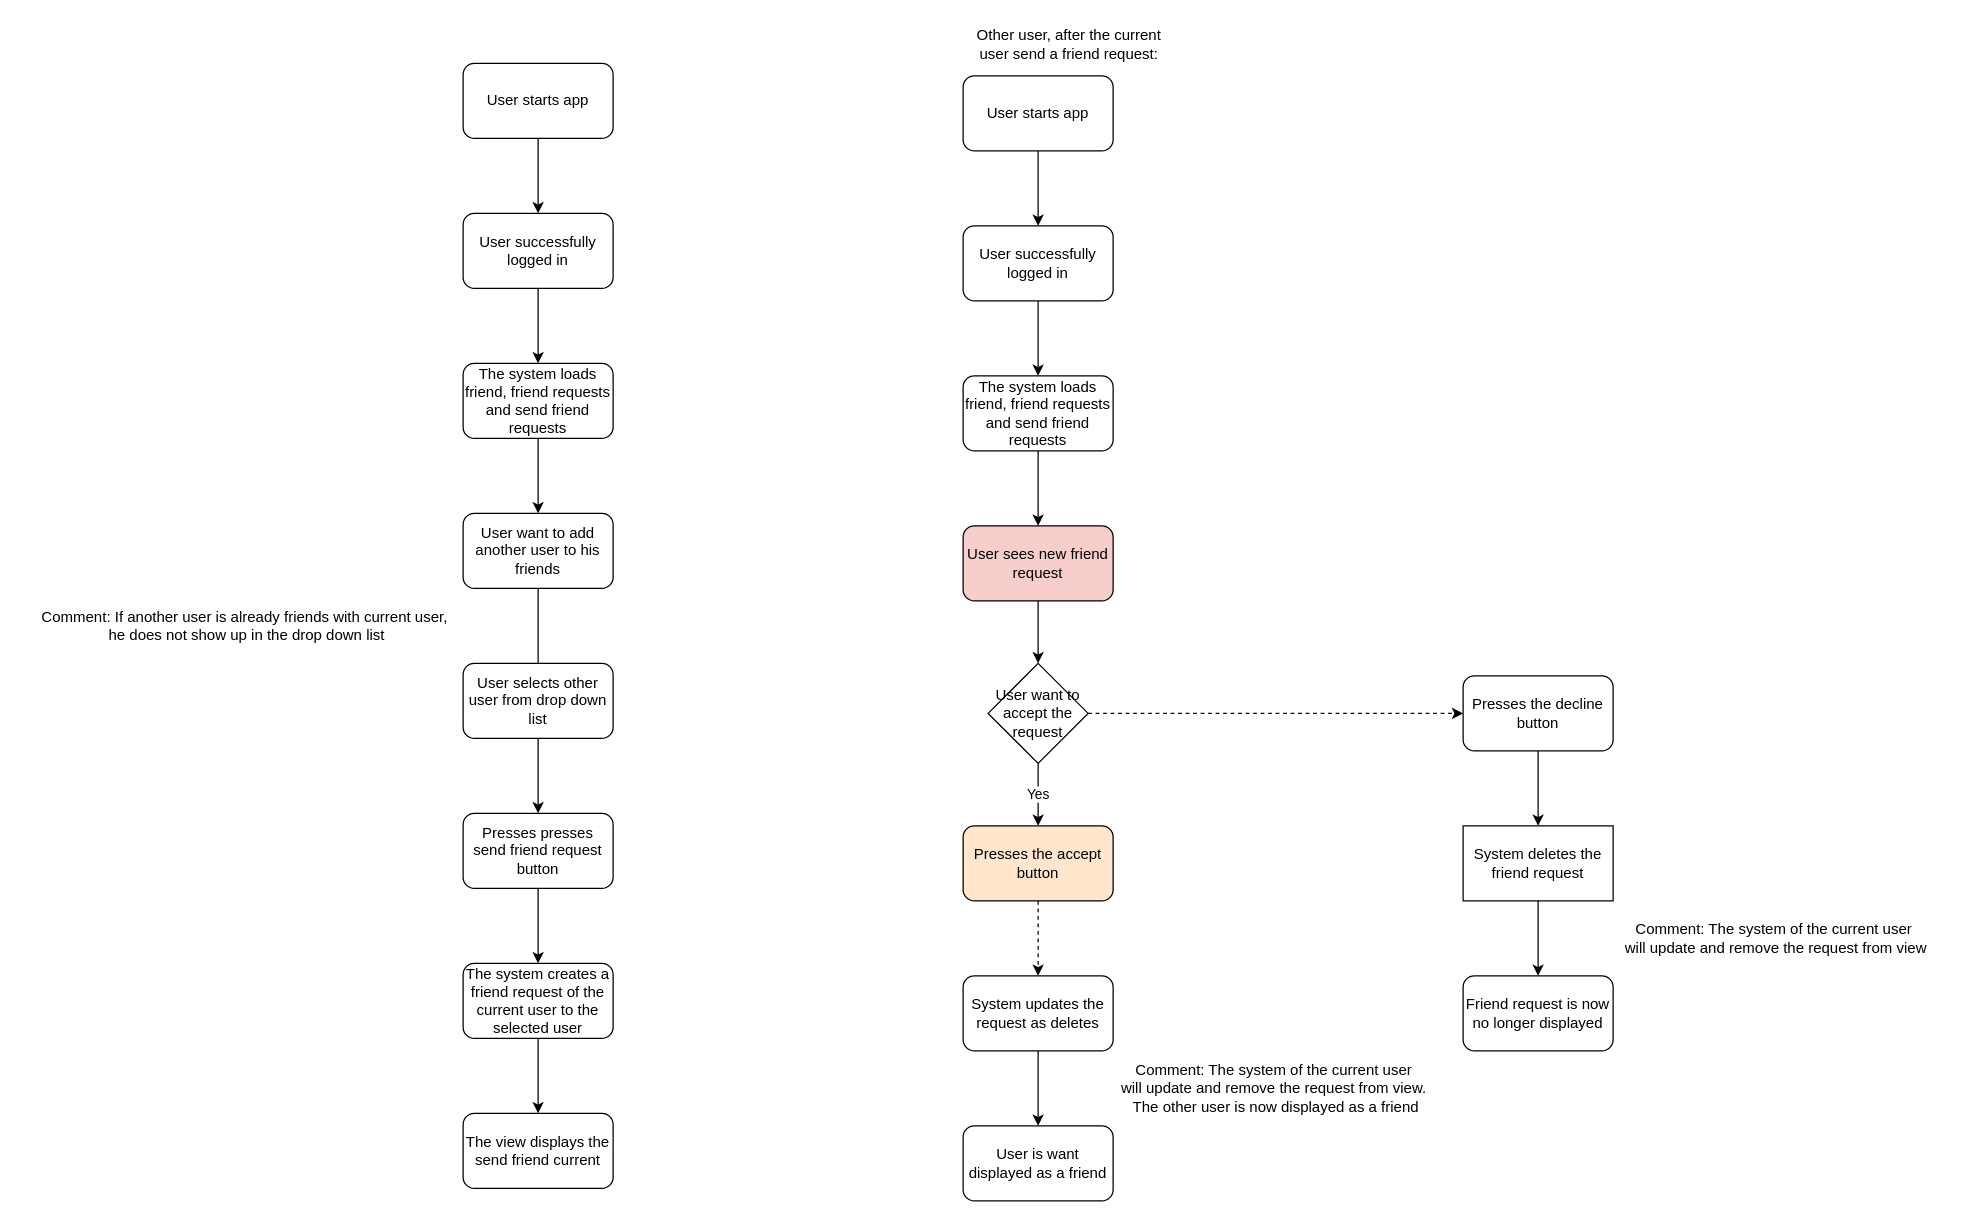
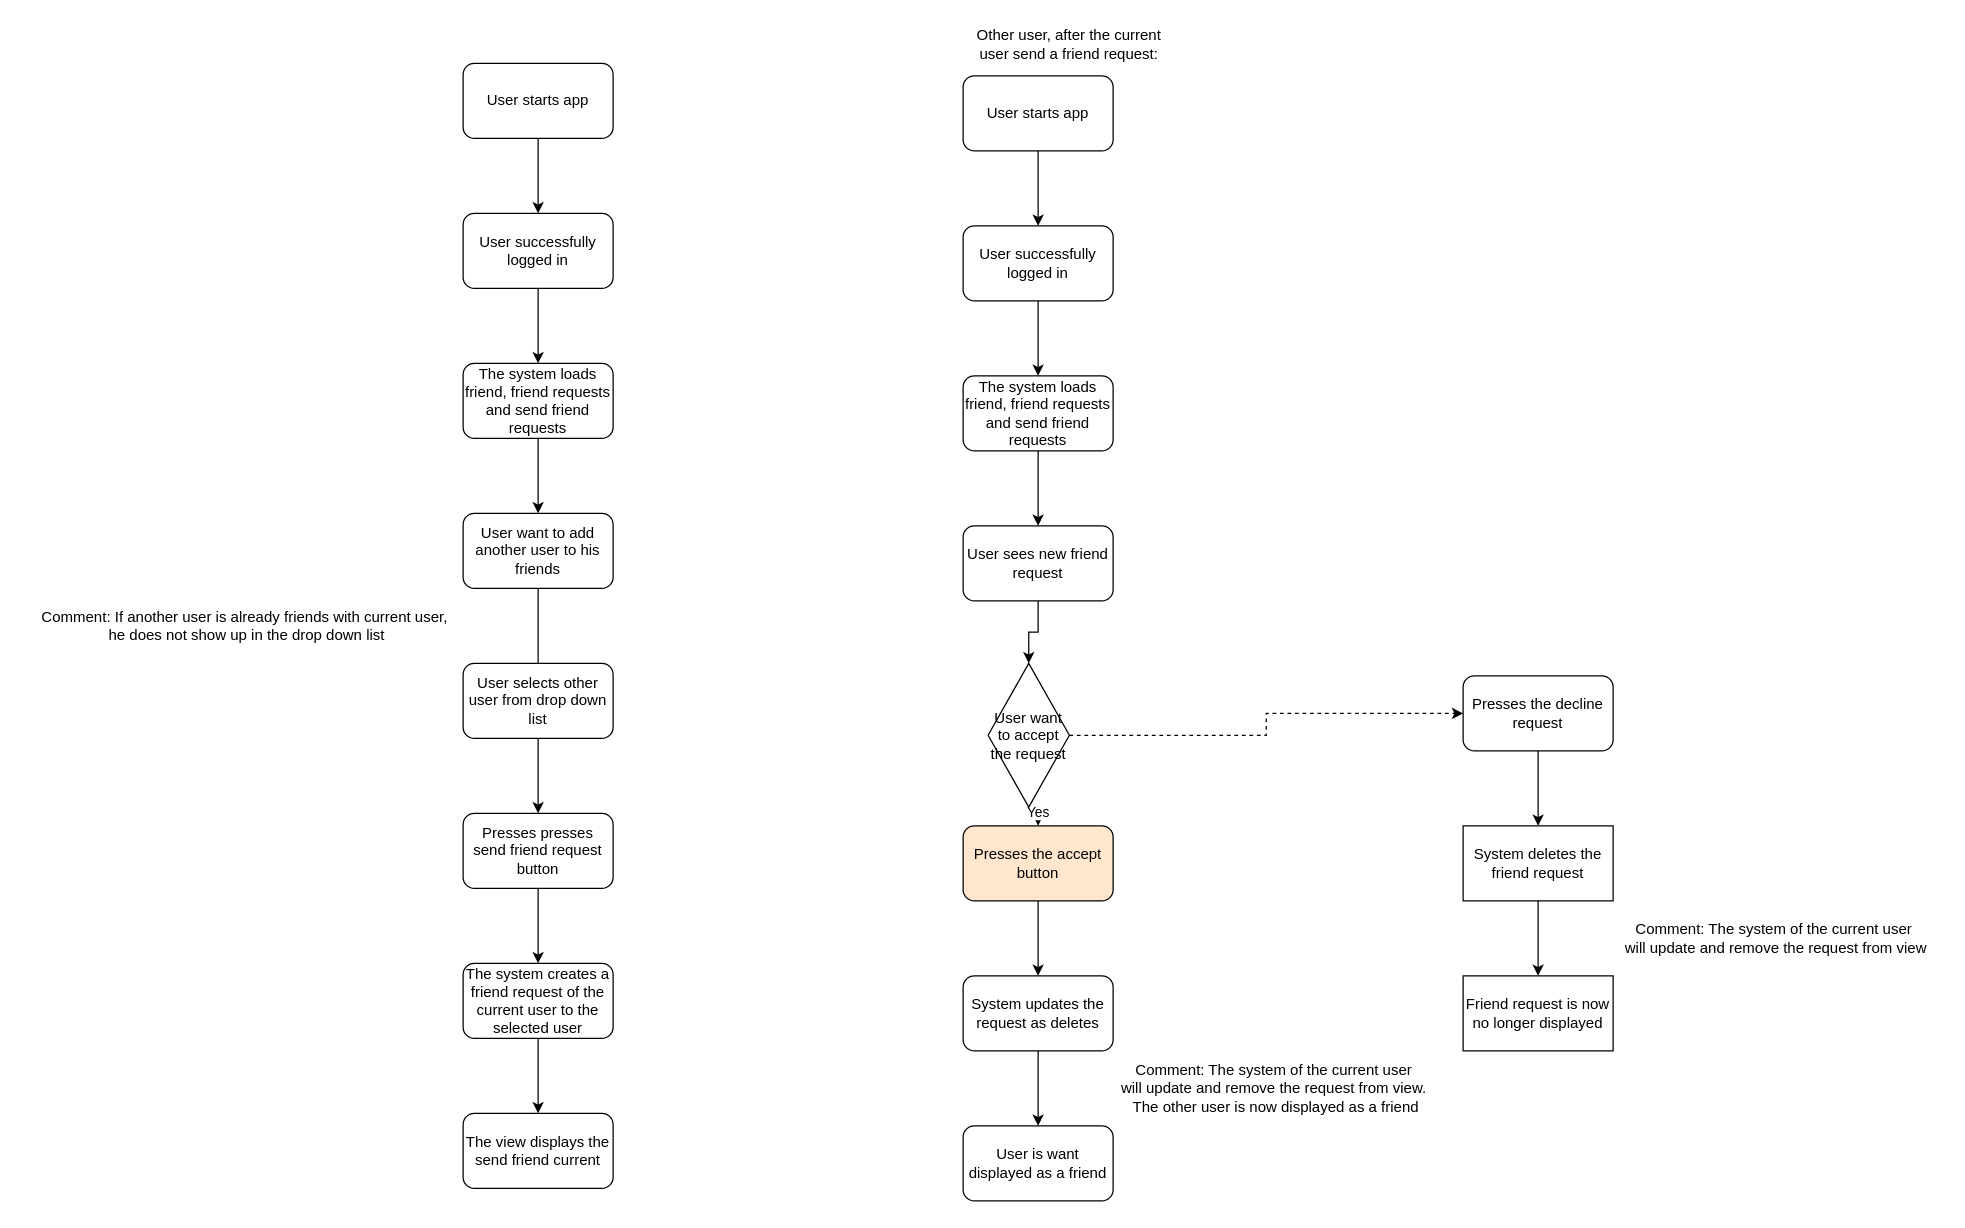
  <mxCell id="0" />
  <mxCell id="1" parent="0" />
  <mxCell id="2" style="edgeStyle=orthogonalEdgeStyle;rounded=0;orthogonalLoop=1;jettySize=auto;html=1;exitX=0.5;exitY=1;exitDx=0;exitDy=0;entryX=0.5;entryY=0;entryDx=0;entryDy=0;" parent="1" source="3" target="5" edge="1"><mxGeometry relative="1" as="geometry" /></mxCell>
  <mxCell id="3" value="User starts app" style="rounded=1;whiteSpace=wrap;html=1;" parent="1" vertex="1"><mxGeometry x="370" y="50" width="120" height="60" as="geometry" /></mxCell>
  <mxCell id="4" style="edgeStyle=orthogonalEdgeStyle;rounded=0;orthogonalLoop=1;jettySize=auto;html=1;exitX=0.5;exitY=1;exitDx=0;exitDy=0;entryX=0.5;entryY=0;entryDx=0;entryDy=0;" edge="1" parent="1" source="5" target="24"><mxGeometry relative="1" as="geometry" /></mxCell>
  <mxCell id="5" value="User successfully logged in" style="rounded=1;whiteSpace=wrap;html=1;" parent="1" vertex="1"><mxGeometry x="370" y="170" width="120" height="60" as="geometry" /></mxCell>
  <mxCell id="6" style="edgeStyle=orthogonalEdgeStyle;rounded=0;orthogonalLoop=1;jettySize=auto;html=1;exitX=0.5;exitY=1;exitDx=0;exitDy=0;entryX=0.5;entryY=0;entryDx=0;entryDy=0;endArrow=none;" edge="1" parent="1" source="7" target="9"><mxGeometry relative="1" as="geometry" /></mxCell>
  <mxCell id="7" value="User want to add another user to his friends" style="rounded=1;whiteSpace=wrap;html=1;" vertex="1" parent="1"><mxGeometry x="370" y="410" width="120" height="60" as="geometry" /></mxCell>
  <mxCell id="8" style="edgeStyle=orthogonalEdgeStyle;rounded=0;orthogonalLoop=1;jettySize=auto;html=1;exitX=0.5;exitY=1;exitDx=0;exitDy=0;entryX=0.5;entryY=0;entryDx=0;entryDy=0;" edge="1" parent="1" source="9" target="11"><mxGeometry relative="1" as="geometry" /></mxCell>
  <mxCell id="9" value="User selects other user from drop down list" style="rounded=1;whiteSpace=wrap;html=1;" vertex="1" parent="1"><mxGeometry x="370" y="530" width="120" height="60" as="geometry" /></mxCell>
  <mxCell id="10" style="edgeStyle=orthogonalEdgeStyle;rounded=0;orthogonalLoop=1;jettySize=auto;html=1;exitX=0.5;exitY=1;exitDx=0;exitDy=0;entryX=0.5;entryY=0;entryDx=0;entryDy=0;" edge="1" parent="1" source="11" target="13"><mxGeometry relative="1" as="geometry" /></mxCell>
  <mxCell id="11" value="Presses presses send friend request button" style="rounded=1;whiteSpace=wrap;html=1;" vertex="1" parent="1"><mxGeometry x="370" y="650" width="120" height="60" as="geometry" /></mxCell>
  <mxCell id="12" style="edgeStyle=orthogonalEdgeStyle;rounded=0;orthogonalLoop=1;jettySize=auto;html=1;exitX=0.5;exitY=1;exitDx=0;exitDy=0;entryX=0.5;entryY=0;entryDx=0;entryDy=0;" edge="1" parent="1" source="13" target="14"><mxGeometry relative="1" as="geometry" /></mxCell>
  <mxCell id="13" value="The system creates a friend request of the current user to the selected user" style="rounded=1;whiteSpace=wrap;html=1;" vertex="1" parent="1"><mxGeometry x="370" y="770" width="120" height="60" as="geometry" /></mxCell>
  <mxCell id="14" value="The view displays the send friend current" style="rounded=1;whiteSpace=wrap;html=1;" vertex="1" parent="1"><mxGeometry x="370" y="890" width="120" height="60" as="geometry" /></mxCell>
  <mxCell id="15" value="Comment: If another user is already friends with current user,&lt;div&gt;&amp;nbsp;he does not show up in the drop down list&lt;/div&gt;" style="text;html=1;align=center;verticalAlign=middle;resizable=0;points=[];autosize=1;strokeColor=none;fillColor=none;" vertex="1" parent="1"><mxGeometry x="20" y="480" width="350" height="40" as="geometry" /></mxCell>
  <mxCell id="16" value="Other user, after the current user send a friend request:" style="text;html=1;align=center;verticalAlign=middle;whiteSpace=wrap;rounded=0;" vertex="1" parent="1"><mxGeometry x="770" y="20" width="170" height="30" as="geometry" /></mxCell>
  <mxCell id="17" style="edgeStyle=orthogonalEdgeStyle;rounded=0;orthogonalLoop=1;jettySize=auto;html=1;exitX=0.5;exitY=1;exitDx=0;exitDy=0;entryX=0.5;entryY=0;entryDx=0;entryDy=0;" edge="1" parent="1" source="18" target="20"><mxGeometry relative="1" as="geometry" /></mxCell>
  <mxCell id="18" value="User starts app" style="rounded=1;whiteSpace=wrap;html=1;" vertex="1" parent="1"><mxGeometry x="770" y="60" width="120" height="60" as="geometry" /></mxCell>
  <mxCell id="19" style="edgeStyle=orthogonalEdgeStyle;rounded=0;orthogonalLoop=1;jettySize=auto;html=1;exitX=0.5;exitY=1;exitDx=0;exitDy=0;entryX=0.5;entryY=0;entryDx=0;entryDy=0;" edge="1" parent="1" source="20" target="22"><mxGeometry relative="1" as="geometry" /></mxCell>
  <mxCell id="20" value="User successfully logged in" style="rounded=1;whiteSpace=wrap;html=1;" vertex="1" parent="1"><mxGeometry x="770" y="180" width="120" height="60" as="geometry" /></mxCell>
  <mxCell id="21" style="edgeStyle=orthogonalEdgeStyle;rounded=0;orthogonalLoop=1;jettySize=auto;html=1;exitX=0.5;exitY=1;exitDx=0;exitDy=0;entryX=0.5;entryY=0;entryDx=0;entryDy=0;" edge="1" parent="1" source="22" target="26"><mxGeometry relative="1" as="geometry" /></mxCell>
  <mxCell id="22" value="The system loads friend, friend requests and send friend requests" style="rounded=1;whiteSpace=wrap;html=1;" vertex="1" parent="1"><mxGeometry x="770" y="300" width="120" height="60" as="geometry" /></mxCell>
  <mxCell id="23" style="edgeStyle=orthogonalEdgeStyle;rounded=0;orthogonalLoop=1;jettySize=auto;html=1;exitX=0.5;exitY=1;exitDx=0;exitDy=0;entryX=0.5;entryY=0;entryDx=0;entryDy=0;" edge="1" parent="1" source="24" target="7"><mxGeometry relative="1" as="geometry" /></mxCell>
  <mxCell id="24" value="The system loads friend, friend requests and send friend requests" style="rounded=1;whiteSpace=wrap;html=1;" vertex="1" parent="1"><mxGeometry x="370" y="290" width="120" height="60" as="geometry" /></mxCell>
  <mxCell id="25" style="edgeStyle=orthogonalEdgeStyle;rounded=0;orthogonalLoop=1;jettySize=auto;html=1;exitX=0.5;exitY=1;exitDx=0;exitDy=0;entryX=0.5;entryY=0;entryDx=0;entryDy=0;" edge="1" parent="1" source="26" target="29"><mxGeometry relative="1" as="geometry" /></mxCell>
- <mxCell id="26" value="User sees new friend request" style="rounded=1;whiteSpace=wrap;html=1;fillColor=#f8cecc;" vertex="1" parent="1"><mxGeometry x="770" y="420" width="120" height="60" as="geometry" /></mxCell>
+ <mxCell id="26" value="User sees new friend request" style="rounded=1;whiteSpace=wrap;html=1;" vertex="1" parent="1"><mxGeometry x="770" y="420" width="120" height="60" as="geometry" /></mxCell>
  <mxCell id="27" value="Yes" style="edgeStyle=orthogonalEdgeStyle;rounded=0;orthogonalLoop=1;jettySize=auto;html=1;exitX=0.5;exitY=1;exitDx=0;exitDy=0;entryX=0.5;entryY=0;entryDx=0;entryDy=0;" edge="1" parent="1" source="29" target="31"><mxGeometry relative="1" as="geometry" /></mxCell>
  <mxCell id="28" style="edgeStyle=orthogonalEdgeStyle;rounded=0;orthogonalLoop=1;jettySize=auto;html=1;exitX=1;exitY=0.5;exitDx=0;exitDy=0;entryX=0;entryY=0.5;entryDx=0;entryDy=0;dashed=1;" edge="1" parent="1" source="29" target="33"><mxGeometry relative="1" as="geometry" /></mxCell>
- <mxCell id="29" value="User want to accept the request" style="rhombus;whiteSpace=wrap;html=1;" vertex="1" parent="1"><mxGeometry x="790" y="530" width="80" height="80" as="geometry" /></mxCell>
- <mxCell id="30" style="edgeStyle=orthogonalEdgeStyle;rounded=0;orthogonalLoop=1;jettySize=auto;html=1;exitX=0.5;exitY=1;exitDx=0;exitDy=0;entryX=0.5;entryY=0;entryDx=0;entryDy=0;dashed=1;" edge="1" parent="1" source="31" target="35"><mxGeometry relative="1" as="geometry" /></mxCell>
+ <mxCell id="29" value="User want to accept the request" style="rhombus;whiteSpace=wrap;html=1;" vertex="1" parent="1"><mxGeometry x="790" y="530" width="65" height="115" as="geometry" /></mxCell>
+ <mxCell id="30" style="edgeStyle=orthogonalEdgeStyle;rounded=0;orthogonalLoop=1;jettySize=auto;html=1;exitX=0.5;exitY=1;exitDx=0;exitDy=0;entryX=0.5;entryY=0;entryDx=0;entryDy=0;" edge="1" parent="1" source="31" target="35"><mxGeometry relative="1" as="geometry" /></mxCell>
  <mxCell id="31" value="Presses the accept button" style="rounded=1;whiteSpace=wrap;html=1;fillColor=#ffe6cc;" vertex="1" parent="1"><mxGeometry x="770" y="660" width="120" height="60" as="geometry" /></mxCell>
  <mxCell id="32" style="edgeStyle=orthogonalEdgeStyle;rounded=0;orthogonalLoop=1;jettySize=auto;html=1;exitX=0.5;exitY=1;exitDx=0;exitDy=0;entryX=0.5;entryY=0;entryDx=0;entryDy=0;" edge="1" parent="1" source="33" target="40"><mxGeometry relative="1" as="geometry"><mxPoint x="1200" y="640" as="targetPoint" /></mxGeometry></mxCell>
- <mxCell id="33" value="Presses the decline button" style="rounded=1;whiteSpace=wrap;html=1;" vertex="1" parent="1"><mxGeometry x="1170" y="540" width="120" height="60" as="geometry" /></mxCell>
+ <mxCell id="33" value="Presses the decline request" style="rounded=1;whiteSpace=wrap;html=1;" vertex="1" parent="1"><mxGeometry x="1170" y="540" width="120" height="60" as="geometry" /></mxCell>
  <mxCell id="34" style="edgeStyle=orthogonalEdgeStyle;rounded=0;orthogonalLoop=1;jettySize=auto;html=1;exitX=0.5;exitY=1;exitDx=0;exitDy=0;entryX=0.5;entryY=0;entryDx=0;entryDy=0;" edge="1" parent="1" source="35" target="36"><mxGeometry relative="1" as="geometry" /></mxCell>
  <mxCell id="35" value="System updates the request as deletes" style="rounded=1;whiteSpace=wrap;html=1;" vertex="1" parent="1"><mxGeometry x="770" y="780" width="120" height="60" as="geometry" /></mxCell>
  <mxCell id="36" value="User is want displayed as a friend" style="rounded=1;whiteSpace=wrap;html=1;" vertex="1" parent="1"><mxGeometry x="770" y="900" width="120" height="60" as="geometry" /></mxCell>
  <mxCell id="37" value="Comment: The system of the current user&amp;nbsp;&lt;div&gt;will update and remove the request from view&lt;/div&gt;" style="text;html=1;align=center;verticalAlign=middle;resizable=0;points=[];autosize=1;strokeColor=none;fillColor=none;" vertex="1" parent="1"><mxGeometry x="1290" y="730" width="260" height="40" as="geometry" /></mxCell>
  <mxCell id="38" value="Comment: The system of the current user&amp;nbsp;&lt;div&gt;will update and remove the request from view.&amp;nbsp;&lt;/div&gt;&lt;div&gt;The other user is now displayed as a friend&lt;/div&gt;" style="text;html=1;align=center;verticalAlign=middle;resizable=0;points=[];autosize=1;strokeColor=none;fillColor=none;" vertex="1" parent="1"><mxGeometry x="885" y="840" width="270" height="60" as="geometry" /></mxCell>
  <mxCell id="39" style="edgeStyle=orthogonalEdgeStyle;rounded=0;orthogonalLoop=1;jettySize=auto;html=1;exitX=0.5;exitY=1;exitDx=0;exitDy=0;entryX=0.5;entryY=0;entryDx=0;entryDy=0;" edge="1" parent="1" source="40" target="41"><mxGeometry relative="1" as="geometry" /></mxCell>
  <mxCell id="40" value="System deletes the friend request" style="whiteSpace=wrap;html=1;rounded=0;" vertex="1" parent="1"><mxGeometry x="1170" y="660" width="120" height="60" as="geometry" /></mxCell>
- <mxCell id="41" value="Friend request is now no longer displayed" style="rounded=1;whiteSpace=wrap;html=1;" vertex="1" parent="1"><mxGeometry x="1170" y="780" width="120" height="60" as="geometry" /></mxCell>
+ <mxCell id="41" value="Friend request is now no longer displayed" style="whiteSpace=wrap;html=1;rounded=0;" vertex="1" parent="1"><mxGeometry x="1170" y="780" width="120" height="60" as="geometry" /></mxCell>
